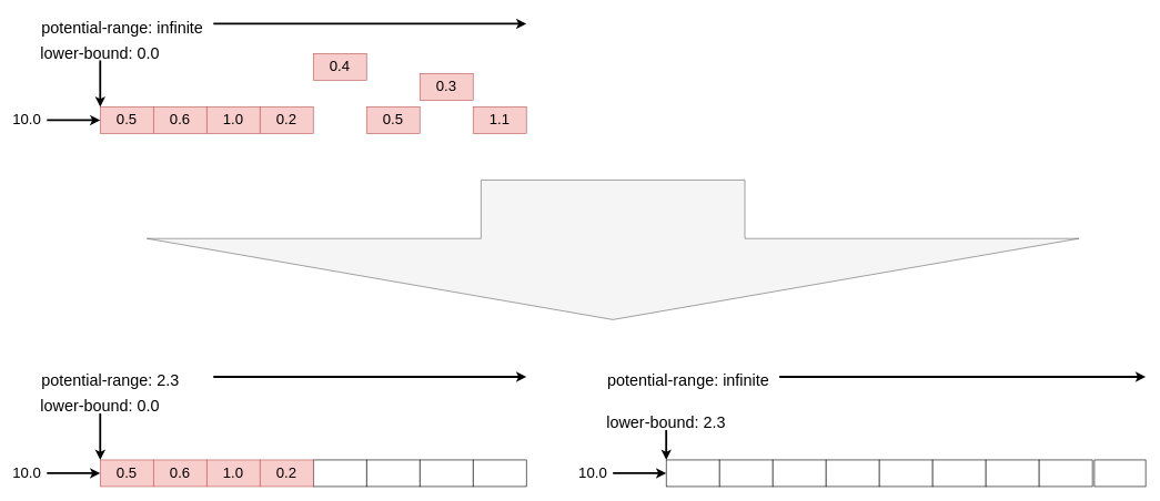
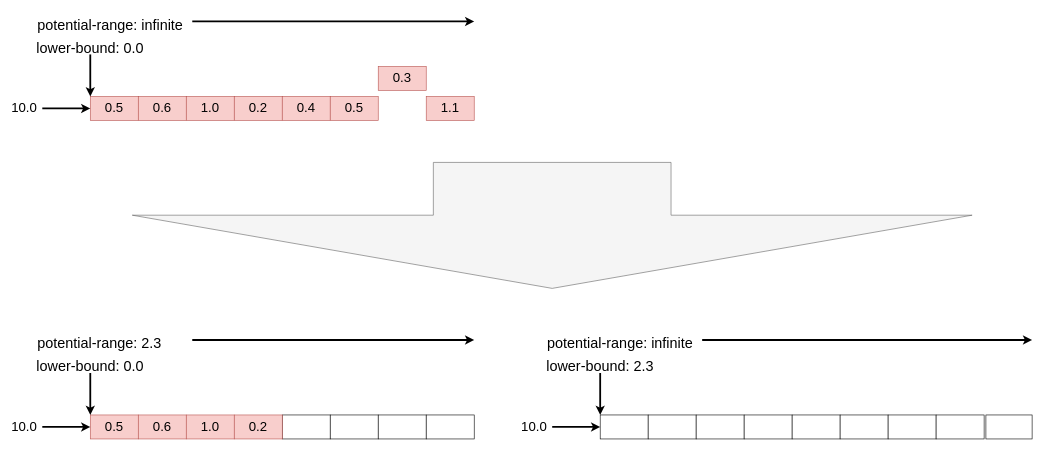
  <mxCell id="0" />
  <mxCell id="1" parent="0" />
  <mxCell id="2" value="0.5" style="rounded=0;whiteSpace=wrap;html=1;fillColor=#f8cecc;strokeColor=#b85450;fontSize=22;" parent="1" vertex="1"><mxGeometry x="150" y="160" width="80" height="40" as="geometry" /></mxCell>
  <mxCell id="3" value="0.6" style="rounded=0;whiteSpace=wrap;html=1;fillColor=#f8cecc;strokeColor=#b85450;fontSize=22;" parent="1" vertex="1"><mxGeometry x="230" y="160" width="80" height="40" as="geometry" /></mxCell>
  <mxCell id="4" value="1.0" style="rounded=0;whiteSpace=wrap;html=1;fillColor=#f8cecc;strokeColor=#b85450;fontSize=22;gradientDirection=west;" parent="1" vertex="1"><mxGeometry x="310" y="160" width="80" height="40" as="geometry" /></mxCell>
  <mxCell id="5" value="0.2" style="rounded=0;whiteSpace=wrap;html=1;fillColor=#f8cecc;strokeColor=#b85450;fontSize=22;" parent="1" vertex="1"><mxGeometry x="390" y="160" width="80" height="40" as="geometry" /></mxCell>
- <mxCell id="6" value="0.4" style="rounded=0;whiteSpace=wrap;html=1;fillColor=#f8cecc;strokeColor=#b85450;fontSize=22;" parent="1" vertex="1"><mxGeometry x="470" y="80" width="80" height="40" as="geometry" /></mxCell>
+ <mxCell id="6" value="0.4" style="rounded=0;whiteSpace=wrap;html=1;fillColor=#f8cecc;strokeColor=#b85450;fontSize=22;" parent="1" vertex="1"><mxGeometry x="470" y="160" width="80" height="40" as="geometry" /></mxCell>
  <mxCell id="7" value="0.5" style="rounded=0;whiteSpace=wrap;html=1;fillColor=#f8cecc;strokeColor=#b85450;fontSize=22;" parent="1" vertex="1"><mxGeometry x="550" y="160" width="80" height="40" as="geometry" /></mxCell>
  <mxCell id="8" value="0.3" style="rounded=0;whiteSpace=wrap;html=1;fontSize=22;fillColor=#f8cecc;strokeColor=#b85450;" parent="1" vertex="1"><mxGeometry x="630" y="110" width="80" height="40" as="geometry" /></mxCell>
  <mxCell id="9" value="1.1" style="rounded=0;whiteSpace=wrap;html=1;fontSize=22;fillColor=#f8cecc;strokeColor=#b85450;" parent="1" vertex="1"><mxGeometry x="710" y="160" width="80" height="40" as="geometry" /></mxCell>
  <mxCell id="10" value="" style="endArrow=classic;html=1;strokeWidth=3;entryX=0;entryY=0.5;entryDx=0;entryDy=0;" parent="1" edge="1"><mxGeometry width="50" height="50" relative="1" as="geometry"><mxPoint x="70" y="180" as="sourcePoint" /><mxPoint x="150" y="180" as="targetPoint" /></mxGeometry></mxCell>
  <mxCell id="11" value="10.0" style="text;html=1;strokeColor=none;fillColor=none;align=center;verticalAlign=middle;whiteSpace=wrap;rounded=0;fontSize=22;" parent="1" vertex="1"><mxGeometry x="20" y="170" width="40" height="20" as="geometry" /></mxCell>
  <mxCell id="12" value="lower-bound: 0.0" style="text;html=1;strokeColor=none;fillColor=none;align=center;verticalAlign=middle;whiteSpace=wrap;rounded=0;fontSize=24;" vertex="1" parent="1"><mxGeometry x="40" y="70" width="220" height="20" as="geometry" /></mxCell>
  <mxCell id="13" value="potential-range: infinite" style="text;whiteSpace=wrap;html=1;fontSize=24;" vertex="1" parent="1"><mxGeometry x="60" y="20" width="260" height="30" as="geometry" /></mxCell>
  <mxCell id="14" value="" style="endArrow=classic;html=1;strokeWidth=3;entryX=0;entryY=0;entryDx=0;entryDy=0;exitX=0.5;exitY=1;exitDx=0;exitDy=0;" edge="1" parent="1" source="12" target="2"><mxGeometry width="50" height="50" relative="1" as="geometry"><mxPoint x="80" y="190" as="sourcePoint" /><mxPoint x="160" y="190" as="targetPoint" /></mxGeometry></mxCell>
  <mxCell id="15" value="" style="endArrow=classic;html=1;strokeWidth=3;exitX=1;exitY=0.5;exitDx=0;exitDy=0;" edge="1" parent="1" source="13"><mxGeometry width="50" height="50" relative="1" as="geometry"><mxPoint x="340" y="30" as="sourcePoint" /><mxPoint x="790" y="35" as="targetPoint" /></mxGeometry></mxCell>
  <mxCell id="16" value="0.5" style="rounded=0;whiteSpace=wrap;html=1;fillColor=#f8cecc;strokeColor=#b85450;fontSize=22;" vertex="1" parent="1"><mxGeometry x="150" y="691" width="80" height="40" as="geometry" /></mxCell>
  <mxCell id="17" value="0.6" style="rounded=0;whiteSpace=wrap;html=1;fillColor=#f8cecc;strokeColor=#b85450;fontSize=22;" vertex="1" parent="1"><mxGeometry x="230" y="691" width="80" height="40" as="geometry" /></mxCell>
  <mxCell id="18" value="1.0" style="rounded=0;whiteSpace=wrap;html=1;fillColor=#f8cecc;strokeColor=#b85450;fontSize=22;gradientDirection=west;" vertex="1" parent="1"><mxGeometry x="310" y="691" width="80" height="40" as="geometry" /></mxCell>
  <mxCell id="19" value="" style="rounded=0;whiteSpace=wrap;html=1;fontSize=16;" vertex="1" parent="1"><mxGeometry x="470" y="691" width="80" height="40" as="geometry" /></mxCell>
  <mxCell id="20" value="" style="rounded=0;whiteSpace=wrap;html=1;fontSize=16;" vertex="1" parent="1"><mxGeometry x="550" y="691" width="80" height="40" as="geometry" /></mxCell>
  <mxCell id="21" value="" style="rounded=0;whiteSpace=wrap;html=1;fontSize=16;" vertex="1" parent="1"><mxGeometry x="630" y="691" width="80" height="40" as="geometry" /></mxCell>
  <mxCell id="22" value="" style="rounded=0;whiteSpace=wrap;html=1;fontSize=16;" vertex="1" parent="1"><mxGeometry x="710" y="691" width="80" height="40" as="geometry" /></mxCell>
  <mxCell id="23" value="" style="endArrow=classic;html=1;strokeWidth=3;entryX=0;entryY=0.5;entryDx=0;entryDy=0;" edge="1" parent="1"><mxGeometry width="50" height="50" relative="1" as="geometry"><mxPoint x="70" y="711" as="sourcePoint" /><mxPoint x="150" y="711" as="targetPoint" /></mxGeometry></mxCell>
  <mxCell id="24" value="10.0" style="text;html=1;strokeColor=none;fillColor=none;align=center;verticalAlign=middle;whiteSpace=wrap;rounded=0;fontSize=22;" vertex="1" parent="1"><mxGeometry x="20" y="701" width="40" height="20" as="geometry" /></mxCell>
  <mxCell id="25" value="" style="rounded=0;whiteSpace=wrap;html=1;fontSize=16;" vertex="1" parent="1"><mxGeometry x="1000" y="691" width="80" height="40" as="geometry" /></mxCell>
  <mxCell id="26" value="" style="rounded=0;whiteSpace=wrap;html=1;fontSize=16;" vertex="1" parent="1"><mxGeometry x="1080" y="691" width="80" height="40" as="geometry" /></mxCell>
  <mxCell id="27" value="" style="rounded=0;whiteSpace=wrap;html=1;fontSize=16;gradientDirection=west;" vertex="1" parent="1"><mxGeometry x="1160" y="691" width="80" height="40" as="geometry" /></mxCell>
  <mxCell id="28" value="" style="rounded=0;whiteSpace=wrap;html=1;fontSize=16;" vertex="1" parent="1"><mxGeometry x="1240" y="691" width="80" height="40" as="geometry" /></mxCell>
  <mxCell id="29" value="" style="rounded=0;whiteSpace=wrap;html=1;fontSize=16;" vertex="1" parent="1"><mxGeometry x="1320" y="691" width="80" height="40" as="geometry" /></mxCell>
  <mxCell id="30" value="" style="rounded=0;whiteSpace=wrap;html=1;fontSize=16;" vertex="1" parent="1"><mxGeometry x="1400" y="691" width="80" height="40" as="geometry" /></mxCell>
  <mxCell id="31" value="" style="rounded=0;whiteSpace=wrap;html=1;fontSize=16;" vertex="1" parent="1"><mxGeometry x="1480" y="691" width="80" height="40" as="geometry" /></mxCell>
  <mxCell id="32" value="" style="rounded=0;whiteSpace=wrap;html=1;fontSize=16;" vertex="1" parent="1"><mxGeometry x="1560" y="691" width="80" height="40" as="geometry" /></mxCell>
  <mxCell id="33" value="" style="rounded=0;whiteSpace=wrap;html=1;fontSize=16;" vertex="1" parent="1"><mxGeometry x="1643" y="691" width="77" height="40" as="geometry" /></mxCell>
  <mxCell id="34" value="" style="endArrow=classic;html=1;strokeWidth=3;entryX=0;entryY=0.5;entryDx=0;entryDy=0;" edge="1" parent="1"><mxGeometry width="50" height="50" relative="1" as="geometry"><mxPoint x="920" y="711" as="sourcePoint" /><mxPoint x="1000" y="711" as="targetPoint" /></mxGeometry></mxCell>
  <mxCell id="35" value="10.0" style="text;html=1;strokeColor=none;fillColor=none;align=center;verticalAlign=middle;whiteSpace=wrap;rounded=0;fontSize=22;" vertex="1" parent="1"><mxGeometry x="870" y="701" width="40" height="20" as="geometry" /></mxCell>
  <mxCell id="36" value="" style="shape=singleArrow;direction=south;whiteSpace=wrap;html=1;fontSize=19;arrowWidth=0.283;arrowSize=0.581;fillColor=#f5f5f5;strokeColor=#666666;fontColor=#333333;" vertex="1" parent="1"><mxGeometry x="220" y="270" width="1400" height="210" as="geometry" /></mxCell>
  <mxCell id="37" value="lower-bound: 0.0" style="text;html=1;strokeColor=none;fillColor=none;align=center;verticalAlign=middle;whiteSpace=wrap;rounded=0;fontSize=24;" vertex="1" parent="1"><mxGeometry x="40" y="601" width="220" height="20" as="geometry" /></mxCell>
  <mxCell id="38" value="potential-range: 2.3" style="text;whiteSpace=wrap;html=1;fontSize=24;" vertex="1" parent="1"><mxGeometry x="60" y="551" width="260" height="30" as="geometry" /></mxCell>
  <mxCell id="39" value="" style="endArrow=classic;html=1;strokeWidth=3;entryX=0;entryY=0;entryDx=0;entryDy=0;exitX=0.5;exitY=1;exitDx=0;exitDy=0;" edge="1" parent="1" source="37"><mxGeometry width="50" height="50" relative="1" as="geometry"><mxPoint x="80" y="721" as="sourcePoint" /><mxPoint x="150" y="691" as="targetPoint" /></mxGeometry></mxCell>
  <mxCell id="40" value="" style="endArrow=classic;html=1;strokeWidth=3;exitX=1;exitY=0.5;exitDx=0;exitDy=0;" edge="1" parent="1" source="38"><mxGeometry width="50" height="50" relative="1" as="geometry"><mxPoint x="340" y="561" as="sourcePoint" /><mxPoint x="790" y="566" as="targetPoint" /></mxGeometry></mxCell>
- <mxCell id="41" value="lower-bound: 2.3" style="text;html=1;strokeColor=none;fillColor=none;align=center;verticalAlign=middle;whiteSpace=wrap;rounded=0;fontSize=24;" vertex="1" parent="1"><mxGeometry x="890" y="626" width="220" height="20" as="geometry" /></mxCell>
+ <mxCell id="41" value="lower-bound: 2.3" style="text;html=1;strokeColor=none;fillColor=none;align=center;verticalAlign=middle;whiteSpace=wrap;rounded=0;fontSize=24;" vertex="1" parent="1"><mxGeometry x="890" y="601" width="220" height="20" as="geometry" /></mxCell>
  <mxCell id="42" value="potential-range: infinite" style="text;whiteSpace=wrap;html=1;fontSize=24;" vertex="1" parent="1"><mxGeometry x="910" y="551" width="260" height="30" as="geometry" /></mxCell>
  <mxCell id="43" value="" style="endArrow=classic;html=1;strokeWidth=3;entryX=0;entryY=0;entryDx=0;entryDy=0;exitX=0.5;exitY=1;exitDx=0;exitDy=0;" edge="1" parent="1" source="41"><mxGeometry width="50" height="50" relative="1" as="geometry"><mxPoint x="930" y="721" as="sourcePoint" /><mxPoint x="1000" y="691" as="targetPoint" /></mxGeometry></mxCell>
  <mxCell id="44" value="" style="endArrow=classic;html=1;strokeWidth=3;exitX=1;exitY=0.5;exitDx=0;exitDy=0;" edge="1" parent="1" source="42"><mxGeometry width="50" height="50" relative="1" as="geometry"><mxPoint x="1190" y="561" as="sourcePoint" /><mxPoint x="1720" y="566" as="targetPoint" /></mxGeometry></mxCell>
  <mxCell id="45" value="0.2" style="rounded=0;whiteSpace=wrap;html=1;fillColor=#f8cecc;strokeColor=#b85450;fontSize=22;" vertex="1" parent="1"><mxGeometry x="390" y="691" width="80" height="40" as="geometry" /></mxCell>
